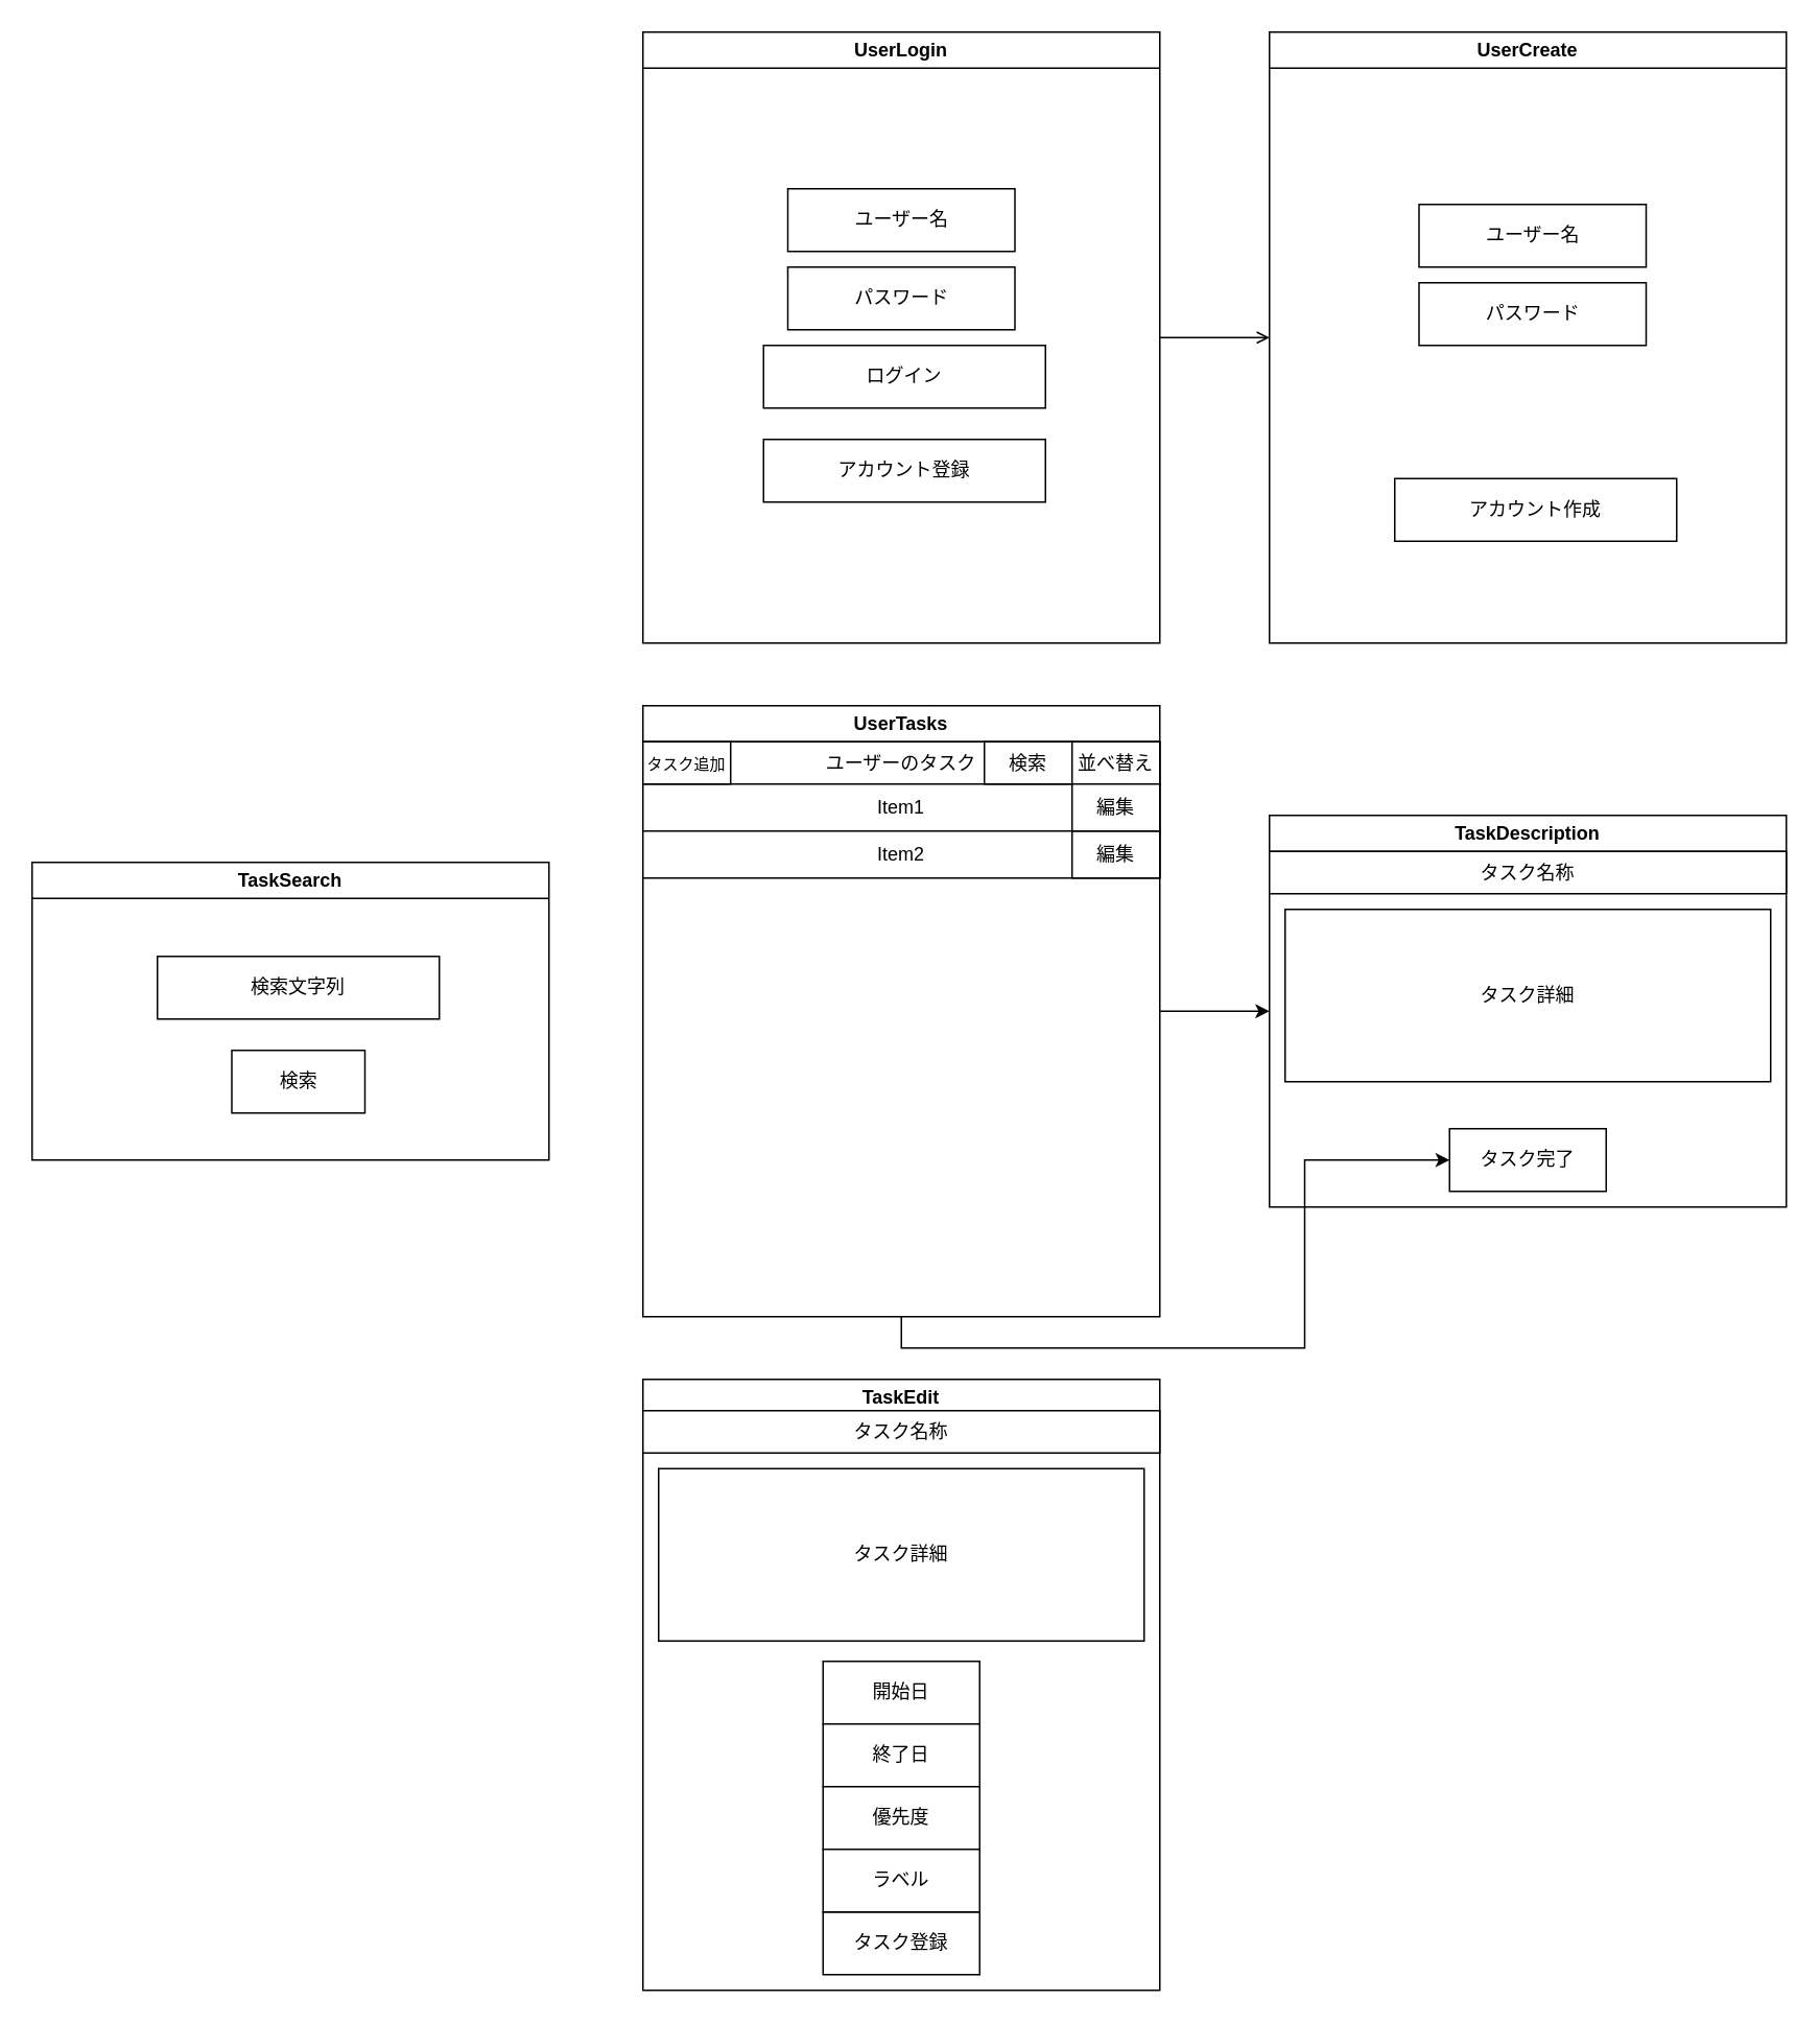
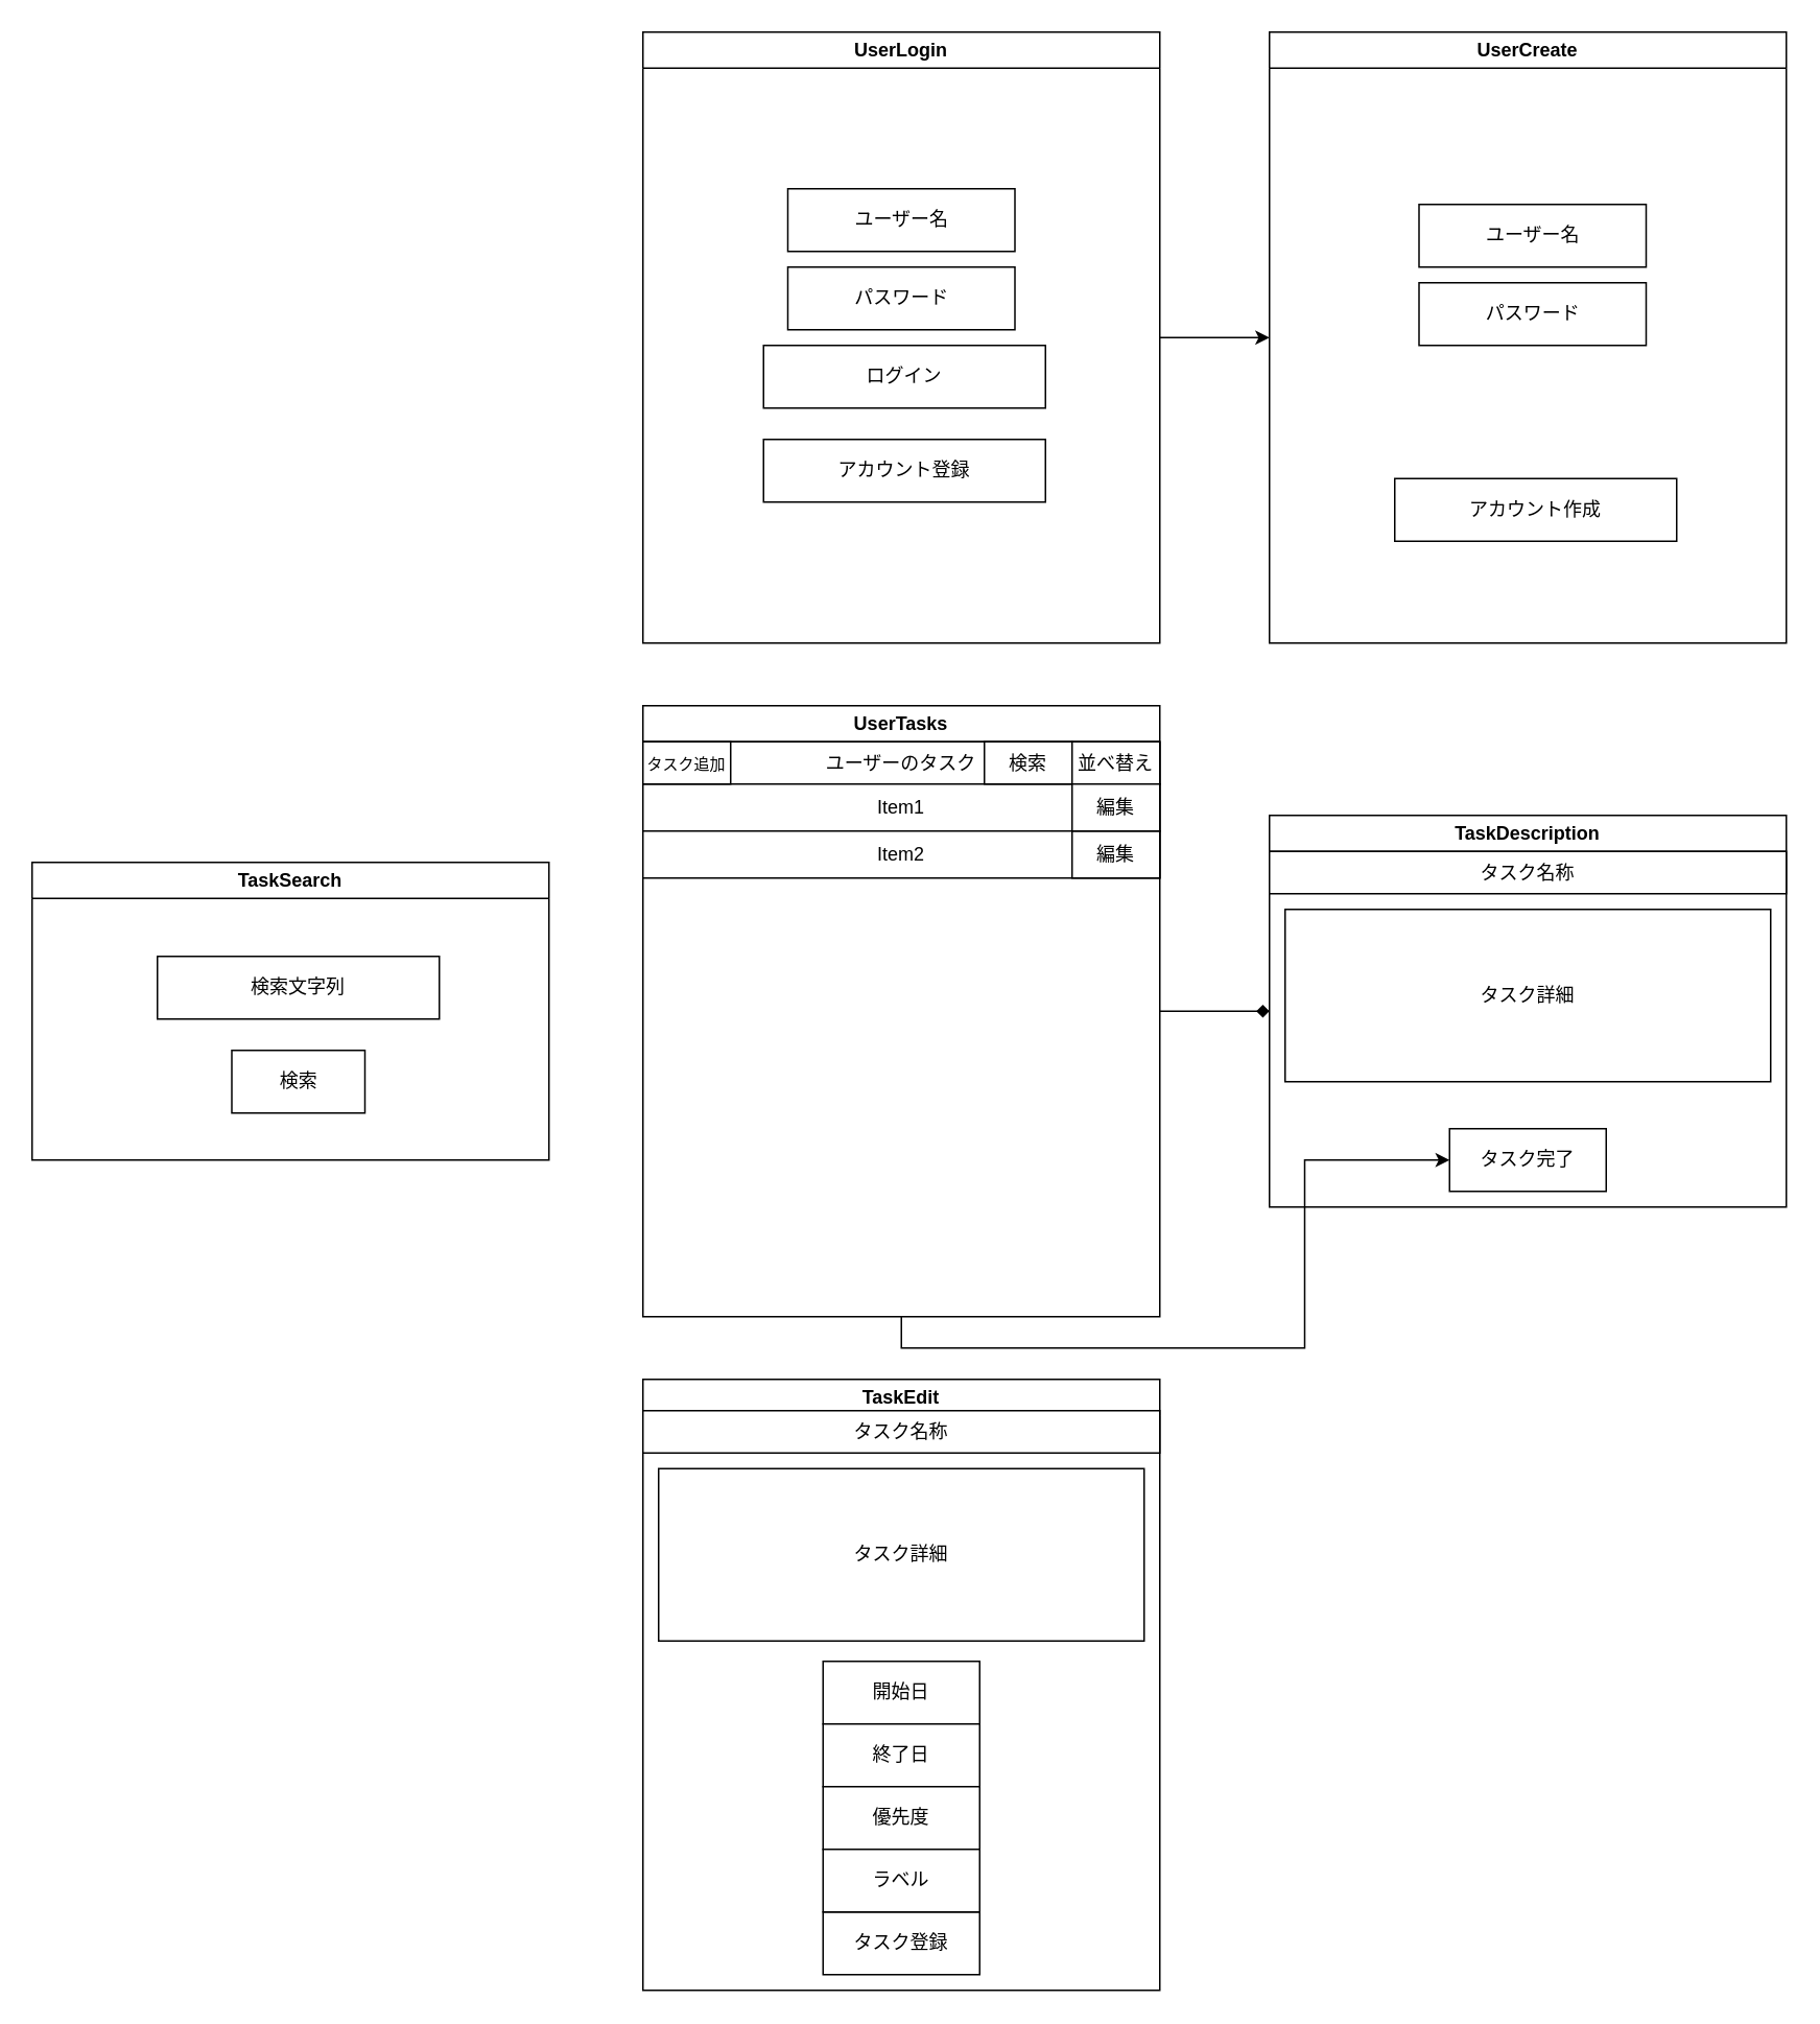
  <mxCell id="0" />
  <mxCell id="1" parent="0" />
- <mxCell id="2" style="edgeStyle=orthogonalEdgeStyle;rounded=0;orthogonalLoop=1;jettySize=auto;html=1;exitX=1;exitY=0.5;exitDx=0;exitDy=0;entryX=0;entryY=0.5;entryDx=0;entryDy=0;endArrow=open;" edge="1" parent="1" source="3" target="18"><mxGeometry relative="1" as="geometry" /></mxCell>
+ <mxCell id="2" style="edgeStyle=orthogonalEdgeStyle;rounded=0;orthogonalLoop=1;jettySize=auto;html=1;exitX=1;exitY=0.5;exitDx=0;exitDy=0;entryX=0;entryY=0.5;entryDx=0;entryDy=0;" edge="1" parent="1" source="3" target="18"><mxGeometry relative="1" as="geometry" /></mxCell>
  <mxCell id="3" value="UserLogin" style="swimlane;whiteSpace=wrap;html=1;" vertex="1" parent="1"><mxGeometry x="410" y="20" width="330" height="390" as="geometry" /></mxCell>
  <mxCell id="4" value="ユーザー名" style="rounded=0;whiteSpace=wrap;html=1;" vertex="1" parent="3"><mxGeometry x="92.5" y="100" width="145" height="40" as="geometry" /></mxCell>
  <mxCell id="5" value="パスワード" style="rounded=0;whiteSpace=wrap;html=1;" vertex="1" parent="3"><mxGeometry x="92.5" y="150" width="145" height="40" as="geometry" /></mxCell>
  <mxCell id="6" value="ログイン" style="rounded=0;whiteSpace=wrap;html=1;" vertex="1" parent="3"><mxGeometry x="77" y="200" width="180" height="40" as="geometry" /></mxCell>
  <mxCell id="7" value="アカウント登録" style="rounded=0;whiteSpace=wrap;html=1;" vertex="1" parent="3"><mxGeometry x="77" y="260" width="180" height="40" as="geometry" /></mxCell>
- <mxCell id="8" style="edgeStyle=orthogonalEdgeStyle;rounded=0;orthogonalLoop=1;jettySize=auto;html=1;exitX=1;exitY=0.5;exitDx=0;exitDy=0;entryX=0;entryY=0.5;entryDx=0;entryDy=0;" edge="1" parent="1" source="10" target="30"><mxGeometry relative="1" as="geometry" /></mxCell>
+ <mxCell id="8" style="edgeStyle=orthogonalEdgeStyle;rounded=0;orthogonalLoop=1;jettySize=auto;html=1;exitX=1;exitY=0.5;exitDx=0;exitDy=0;entryX=0;entryY=0.5;entryDx=0;entryDy=0;endArrow=diamond;" edge="1" parent="1" source="10" target="30"><mxGeometry relative="1" as="geometry" /></mxCell>
  <mxCell id="9" style="edgeStyle=orthogonalEdgeStyle;rounded=0;orthogonalLoop=1;jettySize=auto;html=1;exitX=0.5;exitY=1;exitDx=0;exitDy=0;" edge="1" parent="1" source="10" target="33"><mxGeometry relative="1" as="geometry" /></mxCell>
  <mxCell id="10" value="UserTasks" style="swimlane;whiteSpace=wrap;html=1;" vertex="1" parent="1"><mxGeometry x="410" y="450" width="330" height="390" as="geometry" /></mxCell>
  <mxCell id="11" value="ユーザーのタスク" style="rounded=0;whiteSpace=wrap;html=1;" vertex="1" parent="10"><mxGeometry y="23" width="330" height="27" as="geometry" /></mxCell>
  <mxCell id="12" value="Item1" style="rounded=0;whiteSpace=wrap;html=1;" vertex="1" parent="10"><mxGeometry y="50" width="330" height="30" as="geometry" /></mxCell>
  <mxCell id="13" value="Item2" style="rounded=0;whiteSpace=wrap;html=1;" vertex="1" parent="10"><mxGeometry y="80" width="330" height="30" as="geometry" /></mxCell>
  <mxCell id="14" value="編集" style="rounded=0;whiteSpace=wrap;html=1;" vertex="1" parent="10"><mxGeometry x="274" y="80" width="56" height="30" as="geometry" /></mxCell>
  <mxCell id="15" value="検索" style="rounded=0;whiteSpace=wrap;html=1;" vertex="1" parent="10"><mxGeometry x="218" y="23" width="56" height="27" as="geometry" /></mxCell>
  <mxCell id="16" value="並べ替え" style="rounded=0;whiteSpace=wrap;html=1;" vertex="1" parent="10"><mxGeometry x="274" y="23" width="56" height="27" as="geometry" /></mxCell>
  <mxCell id="17" value="&lt;font style=&quot;font-size: 10px;&quot;&gt;タスク追加&lt;/font&gt;" style="rounded=0;whiteSpace=wrap;html=1;" vertex="1" parent="10"><mxGeometry y="23" width="56" height="27" as="geometry" /></mxCell>
  <mxCell id="18" value="UserCreate" style="swimlane;whiteSpace=wrap;html=1;" vertex="1" parent="1"><mxGeometry x="810" y="20" width="330" height="390" as="geometry" /></mxCell>
  <mxCell id="19" value="ユーザー名" style="rounded=0;whiteSpace=wrap;html=1;" vertex="1" parent="18"><mxGeometry x="95.5" y="110" width="145" height="40" as="geometry" /></mxCell>
  <mxCell id="20" value="パスワード" style="rounded=0;whiteSpace=wrap;html=1;" vertex="1" parent="18"><mxGeometry x="95.5" y="160" width="145" height="40" as="geometry" /></mxCell>
  <mxCell id="21" value="アカウント作成" style="rounded=0;whiteSpace=wrap;html=1;" vertex="1" parent="18"><mxGeometry x="80" y="285" width="180" height="40" as="geometry" /></mxCell>
  <mxCell id="22" value="TaskEdit" style="swimlane;whiteSpace=wrap;html=1;" vertex="1" parent="1"><mxGeometry x="410" y="880" width="330" height="390" as="geometry" /></mxCell>
  <mxCell id="23" value="タスク名称" style="rounded=0;whiteSpace=wrap;html=1;" vertex="1" parent="22"><mxGeometry y="20" width="330" height="27" as="geometry" /></mxCell>
  <mxCell id="24" value="タスク詳細" style="rounded=0;whiteSpace=wrap;html=1;" vertex="1" parent="22"><mxGeometry x="10" y="57" width="310" height="110" as="geometry" /></mxCell>
  <mxCell id="25" value="タスク登録" style="rounded=0;whiteSpace=wrap;html=1;" vertex="1" parent="22"><mxGeometry x="115" y="340" width="100" height="40" as="geometry" /></mxCell>
  <mxCell id="26" value="開始日" style="rounded=0;whiteSpace=wrap;html=1;" vertex="1" parent="22"><mxGeometry x="115" y="180" width="100" height="40" as="geometry" /></mxCell>
  <mxCell id="27" value="終了日" style="rounded=0;whiteSpace=wrap;html=1;" vertex="1" parent="22"><mxGeometry x="115" y="220" width="100" height="40" as="geometry" /></mxCell>
  <mxCell id="28" value="優先度" style="rounded=0;whiteSpace=wrap;html=1;" vertex="1" parent="22"><mxGeometry x="115" y="260" width="100" height="40" as="geometry" /></mxCell>
  <mxCell id="29" value="ラベル" style="rounded=0;whiteSpace=wrap;html=1;" vertex="1" parent="22"><mxGeometry x="115" y="300" width="100" height="40" as="geometry" /></mxCell>
  <mxCell id="30" value="TaskDescription" style="swimlane;whiteSpace=wrap;html=1;" vertex="1" parent="1"><mxGeometry x="810" y="520" width="330" height="250" as="geometry" /></mxCell>
  <mxCell id="31" value="タスク名称" style="rounded=0;whiteSpace=wrap;html=1;" vertex="1" parent="30"><mxGeometry y="23" width="330" height="27" as="geometry" /></mxCell>
  <mxCell id="32" value="タスク詳細" style="rounded=0;whiteSpace=wrap;html=1;" vertex="1" parent="30"><mxGeometry x="10" y="60" width="310" height="110" as="geometry" /></mxCell>
  <mxCell id="33" value="タスク完了" style="rounded=0;whiteSpace=wrap;html=1;" vertex="1" parent="30"><mxGeometry x="115" y="200" width="100" height="40" as="geometry" /></mxCell>
  <mxCell id="34" value="編集" style="rounded=0;whiteSpace=wrap;html=1;" vertex="1" parent="1"><mxGeometry x="684" y="500" width="56" height="30" as="geometry" /></mxCell>
  <mxCell id="35" value="TaskSearch" style="swimlane;whiteSpace=wrap;html=1;" vertex="1" parent="1"><mxGeometry x="20" y="550" width="330" height="190" as="geometry" /></mxCell>
  <mxCell id="36" value="検索" style="rounded=0;whiteSpace=wrap;html=1;" vertex="1" parent="35"><mxGeometry x="127.5" y="120" width="85" height="40" as="geometry" /></mxCell>
  <mxCell id="37" value="検索文字列" style="rounded=0;whiteSpace=wrap;html=1;" vertex="1" parent="35"><mxGeometry x="80" y="60" width="180" height="40" as="geometry" /></mxCell>
